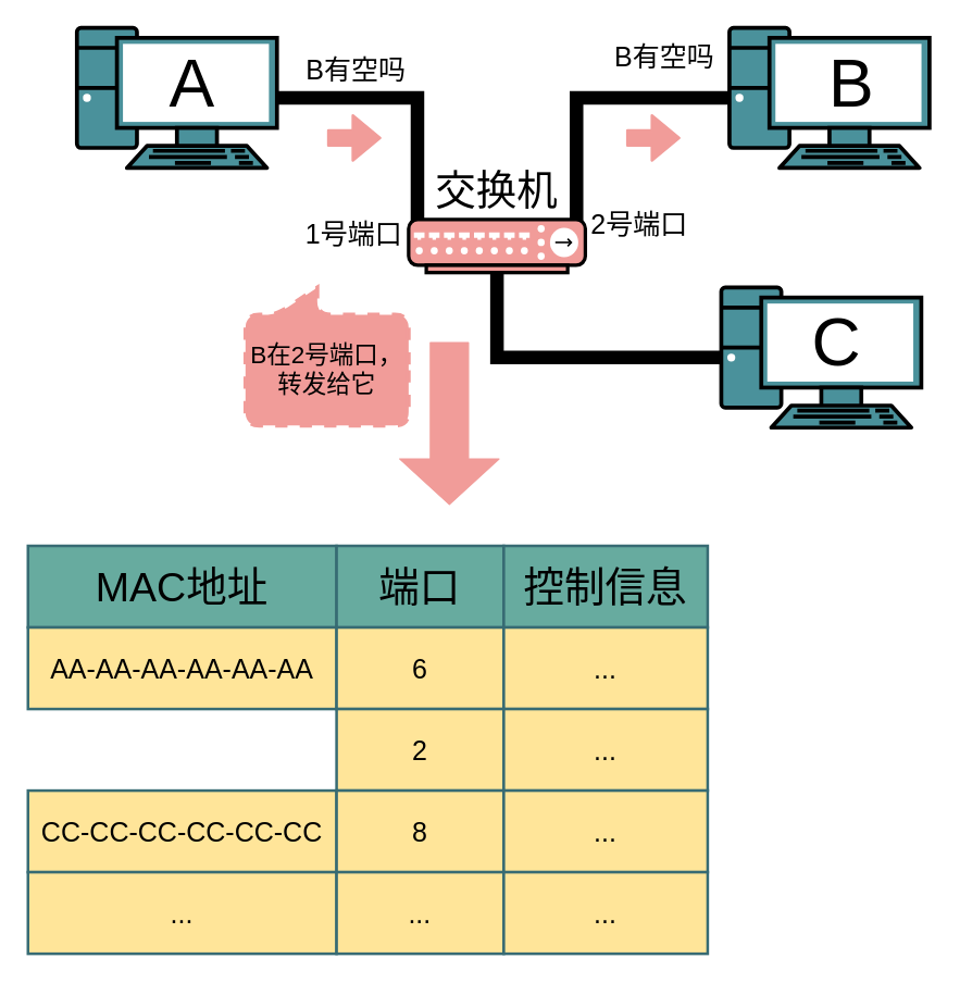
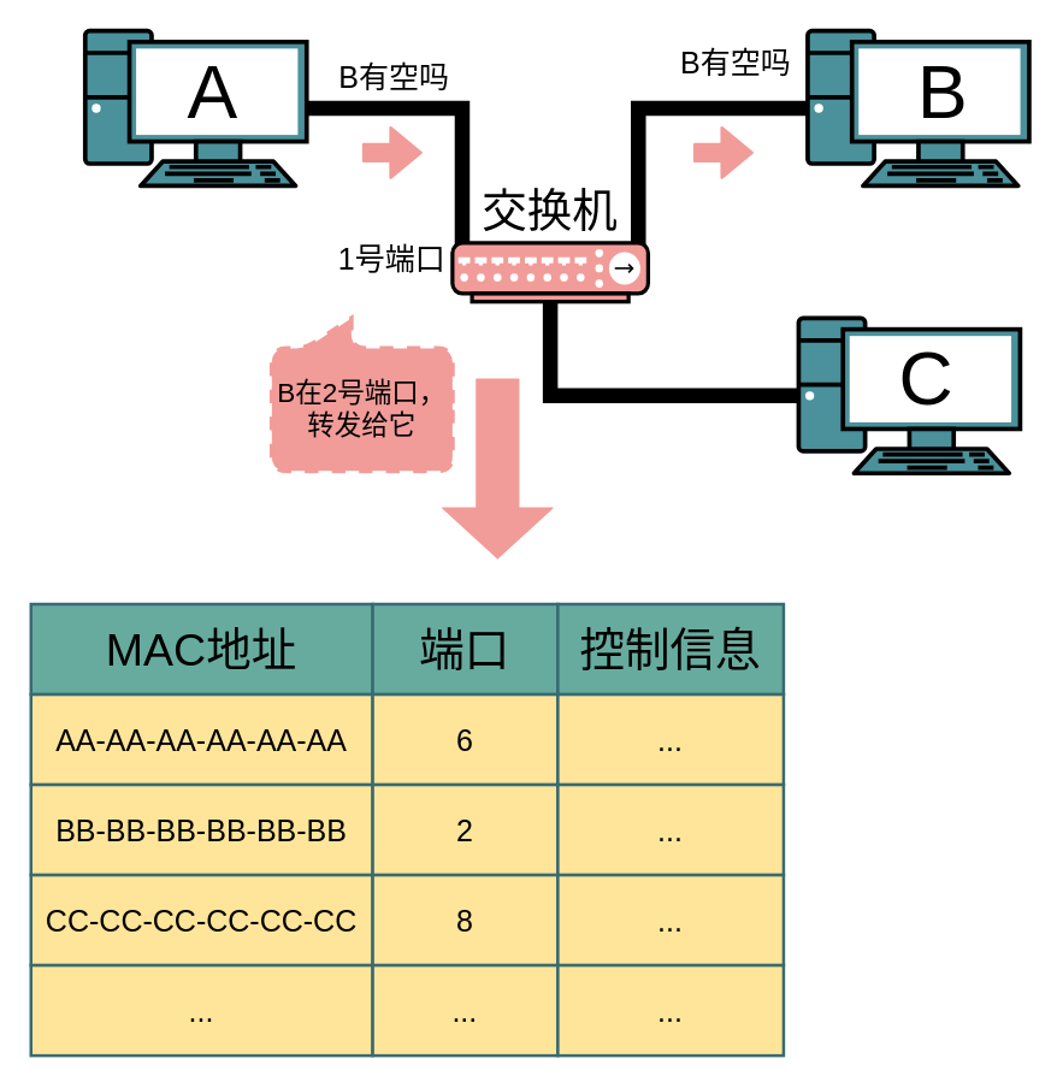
  <mxCell id="0" />
  <mxCell id="1" parent="0" />
  <mxCell id="2" style="edgeStyle=orthogonalEdgeStyle;rounded=0;orthogonalLoop=1;jettySize=auto;html=1;exitX=1;exitY=0.5;exitDx=0;exitDy=0;exitPerimeter=0;strokeWidth=10;endArrow=none;endFill=0;entryX=0.05;entryY=0.05;entryDx=0;entryDy=0;entryPerimeter=0;" parent="1" source="3" target="11" edge="1"><mxGeometry relative="1" as="geometry"><mxPoint x="330" y="151" as="targetPoint" /></mxGeometry></mxCell>
  <mxCell id="3" value="" style="fontColor=#0066CC;verticalAlign=top;verticalLabelPosition=bottom;labelPosition=center;align=center;html=1;outlineConnect=0;gradientColor=none;gradientDirection=north;strokeWidth=2;shape=mxgraph.networks.pc;fillColor=#4A919B;" parent="1" vertex="1"><mxGeometry x="56" y="20" width="147.15" height="103" as="geometry" /></mxCell>
  <mxCell id="4" style="edgeStyle=orthogonalEdgeStyle;rounded=0;orthogonalLoop=1;jettySize=auto;html=1;exitX=0;exitY=0.5;exitDx=0;exitDy=0;exitPerimeter=0;entryX=0.95;entryY=0.05;entryDx=0;entryDy=0;entryPerimeter=0;strokeWidth=10;endArrow=none;endFill=0;" parent="1" source="5" target="11" edge="1"><mxGeometry relative="1" as="geometry" /></mxCell>
  <mxCell id="5" value="" style="fontColor=#0066CC;verticalAlign=top;verticalLabelPosition=bottom;labelPosition=center;align=center;html=1;outlineConnect=0;gradientColor=none;gradientDirection=north;strokeWidth=2;shape=mxgraph.networks.pc;fillColor=#4A919B;" parent="1" vertex="1"><mxGeometry x="536" y="20" width="147.15" height="103" as="geometry" /></mxCell>
  <mxCell id="6" value="&lt;font style=&quot;font-size: 50px&quot;&gt;A&lt;/font&gt;" style="text;html=1;strokeColor=none;fillColor=none;align=center;verticalAlign=middle;whiteSpace=wrap;rounded=0;" parent="1" vertex="1"><mxGeometry x="121" y="50" width="40" height="20" as="geometry" /></mxCell>
  <mxCell id="7" value="&lt;font style=&quot;font-size: 50px&quot;&gt;B&lt;/font&gt;" style="text;html=1;strokeColor=none;fillColor=none;align=center;verticalAlign=middle;whiteSpace=wrap;rounded=0;" parent="1" vertex="1"><mxGeometry x="606" y="50" width="40" height="20" as="geometry" /></mxCell>
  <mxCell id="8" style="edgeStyle=orthogonalEdgeStyle;rounded=0;orthogonalLoop=1;jettySize=auto;html=1;exitX=0;exitY=0.5;exitDx=0;exitDy=0;exitPerimeter=0;endArrow=none;endFill=0;strokeWidth=10;" parent="1" source="9" target="11" edge="1"><mxGeometry relative="1" as="geometry" /></mxCell>
  <mxCell id="9" value="" style="fontColor=#0066CC;verticalAlign=top;verticalLabelPosition=bottom;labelPosition=center;align=center;html=1;outlineConnect=0;gradientColor=none;gradientDirection=north;strokeWidth=2;shape=mxgraph.networks.pc;fillColor=#4A919B;" parent="1" vertex="1"><mxGeometry x="530" y="211" width="147.15" height="103" as="geometry" /></mxCell>
  <mxCell id="10" value="&lt;span style=&quot;font-size: 50px&quot;&gt;C&lt;br&gt;&lt;/span&gt;" style="text;html=1;strokeColor=none;fillColor=none;align=center;verticalAlign=middle;whiteSpace=wrap;rounded=0;" parent="1" vertex="1"><mxGeometry x="595" y="241" width="40" height="20" as="geometry" /></mxCell>
  <mxCell id="11" value="" style="fontColor=#0066CC;verticalAlign=top;verticalLabelPosition=bottom;labelPosition=center;align=center;html=1;outlineConnect=0;gradientColor=none;gradientDirection=north;strokeWidth=2;shape=mxgraph.networks.hub;fillColor=#F19C99;" parent="1" vertex="1"><mxGeometry x="300" y="161" width="130" height="39" as="geometry" /></mxCell>
  <mxCell id="12" value="&lt;span style=&quot;font-size: 30px&quot;&gt;交换机&lt;/span&gt;" style="text;html=1;strokeColor=none;fillColor=none;align=center;verticalAlign=middle;whiteSpace=wrap;rounded=0;" parent="1" vertex="1"><mxGeometry x="315" y="123" width="100" height="31" as="geometry" /></mxCell>
  <mxCell id="13" value="" style="shape=flexArrow;endArrow=classic;html=1;strokeWidth=2;fillColor=#F19C99;strokeColor=#F19C99;" parent="1" edge="1"><mxGeometry width="50" height="50" relative="1" as="geometry"><mxPoint x="240" y="101" as="sourcePoint" /><mxPoint x="280" y="101" as="targetPoint" /></mxGeometry></mxCell>
  <mxCell id="14" value="&lt;font style=&quot;font-size: 20px&quot;&gt;B有空吗&lt;/font&gt;" style="text;html=1;strokeColor=none;fillColor=none;align=center;verticalAlign=middle;whiteSpace=wrap;rounded=0;" parent="1" vertex="1"><mxGeometry x="203.15" y="29" width="116.85" height="41" as="geometry" /></mxCell>
  <mxCell id="15" value="&lt;font style=&quot;font-size: 20px&quot;&gt;B有空吗&lt;/font&gt;" style="text;html=1;strokeColor=none;fillColor=none;align=center;verticalAlign=middle;whiteSpace=wrap;rounded=0;" parent="1" vertex="1"><mxGeometry x="430" y="20" width="116.85" height="41" as="geometry" /></mxCell>
  <mxCell id="16" value="" style="shape=flexArrow;endArrow=classic;html=1;strokeWidth=2;fillColor=#F19C99;strokeColor=#F19C99;" parent="1" edge="1"><mxGeometry width="50" height="50" relative="1" as="geometry"><mxPoint x="460" y="101" as="sourcePoint" /><mxPoint x="500" y="101" as="targetPoint" /></mxGeometry></mxCell>
  <mxCell id="17" value="&lt;span style=&quot;font-size: 18px&quot;&gt;B在2号端口，转发给它&lt;/span&gt;" style="shape=callout;whiteSpace=wrap;html=1;perimeter=calloutPerimeter;dashed=1;rounded=1;strokeWidth=3;direction=west;size=20;position=0.56;base=30;position2=0.56;fillColor=#F19C99;strokeColor=#F19C99;" parent="1" vertex="1"><mxGeometry x="180" y="211" width="120" height="101.5" as="geometry" /></mxCell>
  <mxCell id="18" value="MAC地址" style="rounded=0;whiteSpace=wrap;html=1;strokeColor=#376B73;strokeWidth=2;fontSize=30;fillColor=#67AB9F;" parent="1" vertex="1"><mxGeometry x="20" y="401" width="227" height="60" as="geometry" /></mxCell>
  <mxCell id="19" value="端口" style="rounded=0;whiteSpace=wrap;html=1;strokeColor=#376B73;strokeWidth=2;fontSize=30;fillColor=#67AB9F;" parent="1" vertex="1"><mxGeometry x="247" y="401" width="123" height="60" as="geometry" /></mxCell>
  <mxCell id="20" value="控制信息" style="rounded=0;whiteSpace=wrap;html=1;strokeColor=#376B73;strokeWidth=2;fontSize=30;fillColor=#67AB9F;" parent="1" vertex="1"><mxGeometry x="370" y="401" width="150" height="60" as="geometry" /></mxCell>
  <mxCell id="21" value="AA-AA-AA-AA-AA-AA" style="rounded=0;whiteSpace=wrap;html=1;strokeColor=#376B73;strokeWidth=2;fontSize=20;fillColor=#FFE599;" parent="1" vertex="1"><mxGeometry x="20" y="461" width="227" height="60" as="geometry" /></mxCell>
  <mxCell id="22" value="6" style="rounded=0;whiteSpace=wrap;html=1;strokeColor=#376B73;strokeWidth=2;fontSize=20;fillColor=#FFE599;" parent="1" vertex="1"><mxGeometry x="247" y="461" width="123" height="60" as="geometry" /></mxCell>
  <mxCell id="23" value="..." style="rounded=0;whiteSpace=wrap;html=1;strokeColor=#376B73;strokeWidth=2;fontSize=20;fillColor=#FFE599;" parent="1" vertex="1"><mxGeometry x="370" y="461" width="150" height="60" as="geometry" /></mxCell>
+ <mxCell id="24" value="BB-BB-BB-BB-BB-BB" style="rounded=0;whiteSpace=wrap;html=1;strokeColor=#376B73;strokeWidth=2;fontSize=20;fillColor=#FFE599;" parent="1" vertex="1"><mxGeometry x="20" y="521" width="227" height="60" as="geometry" /></mxCell>
  <mxCell id="25" value="2" style="rounded=0;whiteSpace=wrap;html=1;strokeColor=#376B73;strokeWidth=2;fontSize=20;fillColor=#FFE599;" parent="1" vertex="1"><mxGeometry x="247" y="521" width="123" height="60" as="geometry" /></mxCell>
  <mxCell id="26" value="..." style="rounded=0;whiteSpace=wrap;html=1;strokeColor=#376B73;strokeWidth=2;fontSize=20;fillColor=#FFE599;" parent="1" vertex="1"><mxGeometry x="370" y="521" width="150" height="60" as="geometry" /></mxCell>
  <mxCell id="27" value="CC-CC-CC-CC-CC-CC" style="rounded=0;whiteSpace=wrap;html=1;strokeColor=#376B73;strokeWidth=2;fontSize=20;fillColor=#FFE599;" parent="1" vertex="1"><mxGeometry x="20" y="581" width="227" height="60" as="geometry" /></mxCell>
  <mxCell id="28" value="8" style="rounded=0;whiteSpace=wrap;html=1;strokeColor=#376B73;strokeWidth=2;fontSize=20;fillColor=#FFE599;" parent="1" vertex="1"><mxGeometry x="247" y="581" width="123" height="60" as="geometry" /></mxCell>
  <mxCell id="29" value="..." style="rounded=0;whiteSpace=wrap;html=1;strokeColor=#376B73;strokeWidth=2;fontSize=20;fillColor=#FFE599;" parent="1" vertex="1"><mxGeometry x="370" y="581" width="150" height="60" as="geometry" /></mxCell>
  <mxCell id="30" value="..." style="rounded=0;whiteSpace=wrap;html=1;strokeColor=#376B73;strokeWidth=2;fontSize=20;fillColor=#FFE599;" parent="1" vertex="1"><mxGeometry x="20" y="641" width="227" height="60" as="geometry" /></mxCell>
  <mxCell id="31" value="..." style="rounded=0;whiteSpace=wrap;html=1;strokeColor=#376B73;strokeWidth=2;fontSize=20;fillColor=#FFE599;" parent="1" vertex="1"><mxGeometry x="247" y="641" width="123" height="60" as="geometry" /></mxCell>
  <mxCell id="32" value="..." style="rounded=0;whiteSpace=wrap;html=1;strokeColor=#376B73;strokeWidth=2;fontSize=20;fillColor=#FFE599;" parent="1" vertex="1"><mxGeometry x="370" y="641" width="150" height="60" as="geometry" /></mxCell>
  <mxCell id="33" value="" style="shape=flexArrow;endArrow=classic;html=1;fontSize=20;endWidth=44;endSize=10.83;width=28;strokeColor=#F19C99;fillColor=#F19C99;" parent="1" edge="1"><mxGeometry width="50" height="50" relative="1" as="geometry"><mxPoint x="330" y="251" as="sourcePoint" /><mxPoint x="330" y="371" as="targetPoint" /></mxGeometry></mxCell>
  <mxCell id="34" value="1号端口" style="text;html=1;strokeColor=none;fillColor=none;align=center;verticalAlign=middle;whiteSpace=wrap;rounded=0;fontSize=20;" vertex="1" parent="1"><mxGeometry x="220" y="161" width="80" height="20" as="geometry" /></mxCell>
- <mxCell id="35" value="2号端口" style="text;html=1;strokeColor=none;fillColor=none;align=center;verticalAlign=middle;whiteSpace=wrap;rounded=0;fontSize=20;" vertex="1" parent="1"><mxGeometry x="430" y="154" width="80" height="20" as="geometry" /></mxCell>
